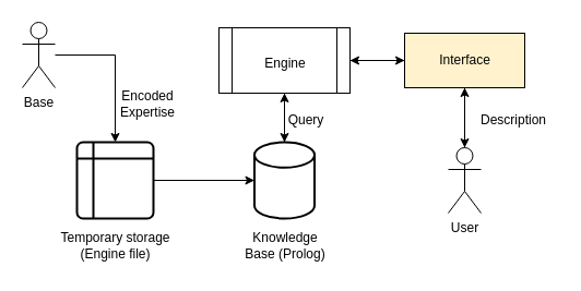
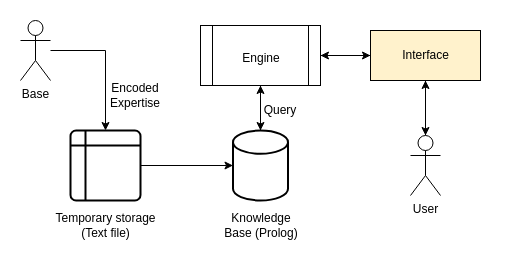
  <mxCell id="0" />
  <mxCell id="1" parent="0" />
  <mxCell id="2" style="edgeStyle=orthogonalEdgeStyle;rounded=0;orthogonalLoop=1;jettySize=auto;html=1;" edge="1" parent="1" source="3" target="7"><mxGeometry relative="1" as="geometry" /></mxCell>
  <mxCell id="3" value="Base" style="shape=umlActor;verticalLabelPosition=bottom;verticalAlign=top;html=1;outlineConnect=0;" vertex="1" parent="1"><mxGeometry x="20" y="20" width="30" height="60" as="geometry" /></mxCell>
  <mxCell id="4" style="edgeStyle=none;rounded=0;orthogonalLoop=1;jettySize=auto;html=1;" edge="1" parent="1" source="5"><mxGeometry relative="1" as="geometry"><mxPoint x="425" y="80" as="targetPoint" /></mxGeometry></mxCell>
  <mxCell id="5" value="User" style="shape=umlActor;verticalLabelPosition=bottom;verticalAlign=top;html=1;outlineConnect=0;" vertex="1" parent="1"><mxGeometry x="410" y="135" width="30" height="60" as="geometry" /></mxCell>
  <mxCell id="6" style="edgeStyle=orthogonalEdgeStyle;rounded=0;orthogonalLoop=1;jettySize=auto;html=1;entryX=0;entryY=0.5;entryDx=0;entryDy=0;entryPerimeter=0;" edge="1" parent="1" source="7" target="9"><mxGeometry relative="1" as="geometry" /></mxCell>
  <mxCell id="7" value="" style="shape=internalStorage;whiteSpace=wrap;html=1;dx=15;dy=15;rounded=1;arcSize=8;strokeWidth=2;" vertex="1" parent="1"><mxGeometry x="70" y="130" width="70" height="70" as="geometry" /></mxCell>
  <mxCell id="8" value="" style="rounded=0;orthogonalLoop=1;jettySize=auto;html=1;" edge="1" parent="1" source="9" target="15"><mxGeometry relative="1" as="geometry"><Array as="points"><mxPoint x="260" y="130" /></Array></mxGeometry></mxCell>
  <mxCell id="9" value="" style="strokeWidth=2;html=1;shape=mxgraph.flowchart.database;whiteSpace=wrap;" vertex="1" parent="1"><mxGeometry x="232.5" y="130" width="55" height="70" as="geometry" /></mxCell>
  <mxCell id="10" value="Encoded Expertise" style="text;html=1;strokeColor=none;fillColor=none;align=center;verticalAlign=middle;whiteSpace=wrap;rounded=0;" vertex="1" parent="1"><mxGeometry x="100" y="80" width="70" height="30" as="geometry" /></mxCell>
- <mxCell id="11" value="Temporary storage (Engine file)" style="text;html=1;strokeColor=none;fillColor=none;align=center;verticalAlign=middle;whiteSpace=wrap;rounded=0;" vertex="1" parent="1"><mxGeometry x="53.75" y="205" width="102.5" height="40" as="geometry" /></mxCell>
+ <mxCell id="11" value="Temporary storage (Text file)" style="text;html=1;strokeColor=none;fillColor=none;align=center;verticalAlign=middle;whiteSpace=wrap;rounded=0;" vertex="1" parent="1"><mxGeometry x="53.75" y="205" width="102.5" height="40" as="geometry" /></mxCell>
  <mxCell id="12" value="Knowledge&lt;br&gt;Base (Prolog)" style="text;html=1;strokeColor=none;fillColor=none;align=center;verticalAlign=middle;whiteSpace=wrap;rounded=0;" vertex="1" parent="1"><mxGeometry x="220.5" y="207.5" width="80" height="35" as="geometry" /></mxCell>
  <mxCell id="13" style="edgeStyle=none;rounded=0;orthogonalLoop=1;jettySize=auto;html=1;" edge="1" parent="1" source="15" target="20"><mxGeometry relative="1" as="geometry" /></mxCell>
  <mxCell id="14" style="edgeStyle=none;rounded=0;orthogonalLoop=1;jettySize=auto;html=1;" edge="1" parent="1" source="15" target="9"><mxGeometry relative="1" as="geometry" /></mxCell>
  <mxCell id="15" value="" style="shape=process;whiteSpace=wrap;html=1;backgroundOutline=1;" vertex="1" parent="1"><mxGeometry x="200" y="25" width="120" height="60" as="geometry" /></mxCell>
  <mxCell id="16" value="Query" style="text;html=1;strokeColor=none;fillColor=none;align=center;verticalAlign=middle;whiteSpace=wrap;rounded=0;" vertex="1" parent="1"><mxGeometry x="260" y="100" width="40" height="20" as="geometry" /></mxCell>
  <mxCell id="17" value="Engine" style="text;html=1;strokeColor=none;fillColor=none;align=center;verticalAlign=middle;whiteSpace=wrap;rounded=0;" vertex="1" parent="1"><mxGeometry x="240.5" y="50" width="40" height="15" as="geometry" /></mxCell>
  <mxCell id="18" style="edgeStyle=orthogonalEdgeStyle;rounded=0;orthogonalLoop=1;jettySize=auto;html=1;entryX=1;entryY=0.5;entryDx=0;entryDy=0;" edge="1" parent="1" source="20" target="15"><mxGeometry relative="1" as="geometry" /></mxCell>
  <mxCell id="19" style="edgeStyle=none;rounded=0;orthogonalLoop=1;jettySize=auto;html=1;entryX=0.5;entryY=0;entryDx=0;entryDy=0;entryPerimeter=0;dashed=1;" edge="1" parent="1" source="20" target="5"><mxGeometry relative="1" as="geometry" /></mxCell>
  <mxCell id="20" value="Interface" style="html=1;fillColor=#fff2cc;" vertex="1" parent="1"><mxGeometry x="370" y="30" width="110" height="50" as="geometry" /></mxCell>
- <mxCell id="21" value="Description" style="text;html=1;strokeColor=none;fillColor=none;align=center;verticalAlign=middle;whiteSpace=wrap;rounded=0;" vertex="1" parent="1"><mxGeometry x="430" y="100" width="80" height="20" as="geometry" /></mxCell>
